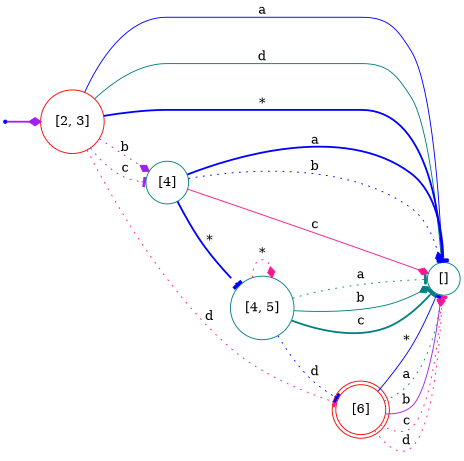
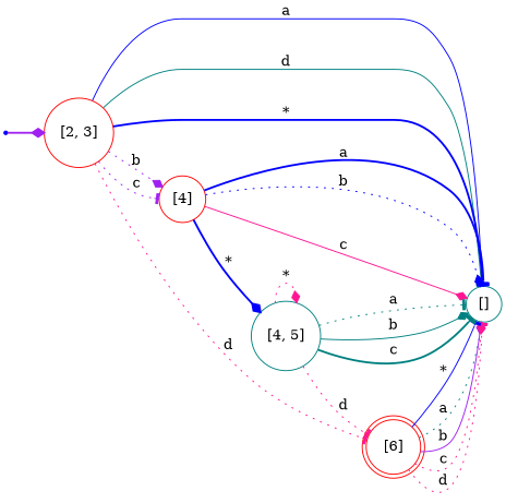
  digraph {
    rankdir=LR
    node [color=teal shape=circle]
    edge [arrowhead=tee color=blue style=dotted]
    inicio [color=blue shape=point]
    "[2, 3]" [color=red]
-   "[4]"
+   "[4]" [color=red]
    "[]"
    "[6]" [color=red shape=doublecircle]
    "[4, 5]"
    inicio -> "[2, 3]" [arrowhead=diamond color=purple style=bold]
    "[2, 3]" -> "[4]" [arrowhead=diamond color=purple label=b]
    "[2, 3]" -> "[4]" [color=purple label=c]
    "[2, 3]" -> "[]" [label=a style=solid]
    "[2, 3]" -> "[]" [color=teal label=d style=solid]
    "[2, 3]" -> "[]" [label="*" style=bold]
    "[2, 3]" -> "[6]" [color=deeppink label=d]
    "[4]" -> "[]" [label=a style=bold]
    "[4]" -> "[]" [arrowhead=diamond label=b]
    "[4]" -> "[]" [arrowhead=diamond color=deeppink label=c style=solid]
-   "[4]" -> "[4, 5]" [label="*" style=bold]
+   "[4]" -> "[4, 5]" [arrowhead=diamond label="*" style=bold]
    "[6]" -> "[]" [color=teal label=a]
    "[6]" -> "[]" [arrowhead=diamond color=purple label=b style=solid]
    "[6]" -> "[]" [arrowhead=diamond color=deeppink label=c]
    "[6]" -> "[]" [color=deeppink label=d]
    "[6]" -> "[]" [label="*" style=solid]
    "[4, 5]" -> "[]" [color=teal label=a]
    "[4, 5]" -> "[]" [arrowhead=diamond color=teal label=b style=solid]
    "[4, 5]" -> "[]" [color=teal label=c style=bold]
-   "[4, 5]" -> "[6]" [label=d]
+   "[4, 5]" -> "[6]" [color=deeppink label=d]
    "[4, 5]" -> "[4, 5]" [arrowhead=diamond color=deeppink label="*"]
  }
